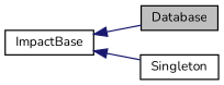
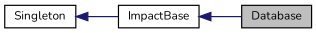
  digraph {
    fontname=Nunito
    rankdir=LR
    node [color=black fillcolor=white fontname=Nunito fontsize=10 shape=record style=filled]
    edge [color=midnightblue dir=back fontname=Nunito fontsize=10 labelfontname=Helvetica labelfontsize=10 style=solid]
    n1 [fillcolor=grey75 fontcolor=black height=0.2 label=Database width=0.4]
    n2 [height=0.2 label=Singleton width=0.4]
    n3 [height=0.2 label=ImpactBase width=0.4]
    n3 -> n1
-   n3 -> n2
+   n2 -> n3
  }
